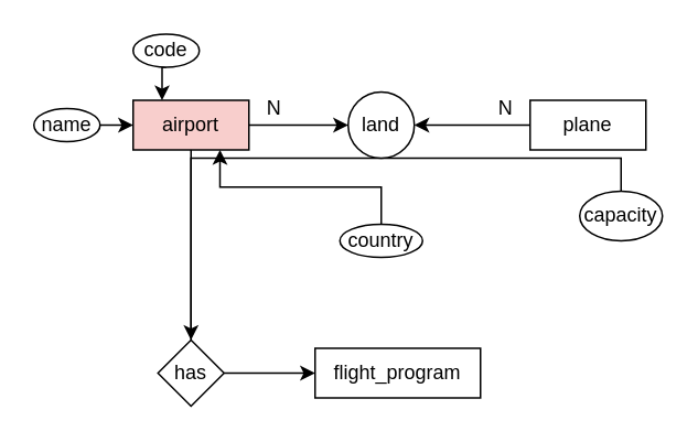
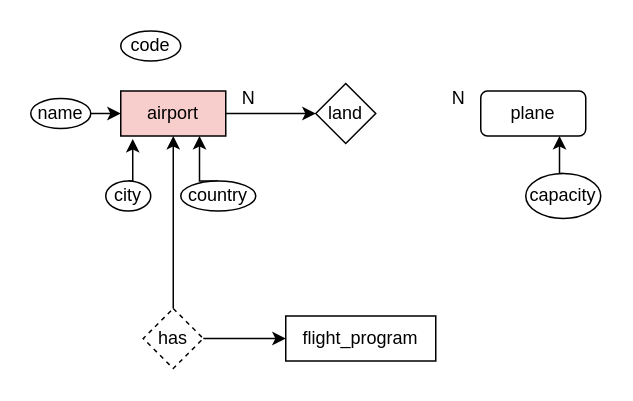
  <mxCell id="0" />
  <mxCell id="1" parent="0" />
  <mxCell id="2" style="edgeStyle=orthogonalEdgeStyle;rounded=0;orthogonalLoop=1;jettySize=auto;html=1;exitX=1;exitY=0.5;exitDx=0;exitDy=0;entryX=0;entryY=0.5;entryDx=0;entryDy=0;" edge="1" parent="1" source="3" target="16"><mxGeometry relative="1" as="geometry" /></mxCell>
  <mxCell id="3" value="airport" style="rounded=0;whiteSpace=wrap;html=1;fillColor=#f8cecc;" vertex="1" parent="1"><mxGeometry x="80" y="60" width="70" height="30" as="geometry" /></mxCell>
- <mxCell id="4" style="edgeStyle=orthogonalEdgeStyle;rounded=0;orthogonalLoop=1;jettySize=auto;html=1;exitX=0.5;exitY=1;exitDx=0;exitDy=0;entryX=0.25;entryY=0;entryDx=0;entryDy=0;" edge="1" parent="1" source="5" target="3"><mxGeometry relative="1" as="geometry" /></mxCell>
  <mxCell id="5" value="code" style="ellipse;whiteSpace=wrap;html=1;" vertex="1" parent="1"><mxGeometry x="80" y="20" width="40" height="20" as="geometry" /></mxCell>
  <mxCell id="6" style="edgeStyle=orthogonalEdgeStyle;rounded=0;orthogonalLoop=1;jettySize=auto;html=1;exitX=1;exitY=0.5;exitDx=0;exitDy=0;entryX=0;entryY=0.5;entryDx=0;entryDy=0;" edge="1" parent="1" source="7" target="3"><mxGeometry relative="1" as="geometry" /></mxCell>
  <mxCell id="7" value="name" style="ellipse;whiteSpace=wrap;html=1;" vertex="1" parent="1"><mxGeometry x="20" y="65" width="40" height="20" as="geometry" /></mxCell>
+ <mxCell id="8" style="edgeStyle=orthogonalEdgeStyle;rounded=0;orthogonalLoop=1;jettySize=auto;html=1;exitX=0.5;exitY=0;exitDx=0;exitDy=0;entryX=0.114;entryY=1.067;entryDx=0;entryDy=0;entryPerimeter=0;" edge="1" parent="1" source="9" target="3"><mxGeometry relative="1" as="geometry" /></mxCell>
+ <mxCell id="9" value="city" style="ellipse;whiteSpace=wrap;html=1;" vertex="1" parent="1"><mxGeometry x="70" y="120" width="30" height="20" as="geometry" /></mxCell>
  <mxCell id="10" style="edgeStyle=orthogonalEdgeStyle;rounded=0;orthogonalLoop=1;jettySize=auto;html=1;exitX=0.5;exitY=0;exitDx=0;exitDy=0;entryX=0.75;entryY=1;entryDx=0;entryDy=0;" edge="1" parent="1" source="11" target="3"><mxGeometry relative="1" as="geometry" /></mxCell>
- <mxCell id="11" value="country" style="ellipse;whiteSpace=wrap;html=1;" vertex="1" parent="1"><mxGeometry x="205" y="135" width="50" height="20" as="geometry" /></mxCell>
- <mxCell id="12" value="plane" style="whiteSpace=wrap;html=1;" vertex="1" parent="1"><mxGeometry x="320" y="60" width="70" height="30" as="geometry" /></mxCell>
- <mxCell id="13" style="edgeStyle=orthogonalEdgeStyle;rounded=0;orthogonalLoop=1;jettySize=auto;html=1;exitX=0.5;exitY=0;exitDx=0;exitDy=0;" edge="1" parent="1" source="14" target="22"><mxGeometry relative="1" as="geometry" /></mxCell>
+ <mxCell id="11" value="country" style="ellipse;whiteSpace=wrap;html=1;" vertex="1" parent="1"><mxGeometry x="120" y="120" width="50" height="20" as="geometry" /></mxCell>
+ <mxCell id="12" value="plane" style="whiteSpace=wrap;html=1;rounded=1;" vertex="1" parent="1"><mxGeometry x="320" y="60" width="70" height="30" as="geometry" /></mxCell>
+ <mxCell id="13" style="edgeStyle=orthogonalEdgeStyle;rounded=0;orthogonalLoop=1;jettySize=auto;html=1;exitX=0.5;exitY=0;exitDx=0;exitDy=0;entryX=0.75;entryY=1;entryDx=0;entryDy=0;" edge="1" parent="1" source="14" target="12"><mxGeometry relative="1" as="geometry" /></mxCell>
  <mxCell id="14" value="capacity" style="ellipse;whiteSpace=wrap;html=1;" vertex="1" parent="1"><mxGeometry x="350" y="115" width="50" height="30" as="geometry" /></mxCell>
- <mxCell id="15" style="edgeStyle=orthogonalEdgeStyle;rounded=0;orthogonalLoop=1;jettySize=auto;html=1;exitX=0;exitY=0.5;exitDx=0;exitDy=0;entryX=1;entryY=0.5;entryDx=0;entryDy=0;" edge="1" parent="1" source="12" target="16"><mxGeometry relative="1" as="geometry" /></mxCell>
- <mxCell id="16" value="land" style="ellipse;whiteSpace=wrap;html=1;" vertex="1" parent="1"><mxGeometry x="210" y="55" width="40" height="40" as="geometry" /></mxCell>
+ <mxCell id="16" value="land" style="rhombus;whiteSpace=wrap;html=1;" vertex="1" parent="1"><mxGeometry x="210" y="55" width="40" height="40" as="geometry" /></mxCell>
  <mxCell id="17" value="N" style="text;html=1;align=center;verticalAlign=middle;resizable=0;points=[];autosize=1;strokeColor=none;fillColor=none;" vertex="1" parent="1"><mxGeometry x="150" y="50" width="30" height="30" as="geometry" /></mxCell>
  <mxCell id="18" value="N" style="text;html=1;align=center;verticalAlign=middle;resizable=0;points=[];autosize=1;strokeColor=none;fillColor=none;" vertex="1" parent="1"><mxGeometry x="290" y="50" width="30" height="30" as="geometry" /></mxCell>
  <mxCell id="19" value="flight_program" style="whiteSpace=wrap;html=1;" vertex="1" parent="1"><mxGeometry x="190" y="210" width="100" height="30" as="geometry" /></mxCell>
- <mxCell id="20" style="edgeStyle=orthogonalEdgeStyle;rounded=0;orthogonalLoop=1;jettySize=auto;html=1;exitX=0.5;exitY=0;exitDx=0;exitDy=0;entryX=0.5;entryY=1;entryDx=0;entryDy=0;endArrow=none;" edge="1" parent="1" source="22" target="3"><mxGeometry relative="1" as="geometry" /></mxCell>
+ <mxCell id="20" style="edgeStyle=orthogonalEdgeStyle;rounded=0;orthogonalLoop=1;jettySize=auto;html=1;exitX=0.5;exitY=0;exitDx=0;exitDy=0;entryX=0.5;entryY=1;entryDx=0;entryDy=0;" edge="1" parent="1" source="22" target="3"><mxGeometry relative="1" as="geometry" /></mxCell>
  <mxCell id="21" style="edgeStyle=orthogonalEdgeStyle;rounded=0;orthogonalLoop=1;jettySize=auto;html=1;exitX=1;exitY=0.5;exitDx=0;exitDy=0;entryX=0;entryY=0.5;entryDx=0;entryDy=0;" edge="1" parent="1" source="22" target="19"><mxGeometry relative="1" as="geometry" /></mxCell>
- <mxCell id="22" value="has" style="rhombus;whiteSpace=wrap;html=1;" vertex="1" parent="1"><mxGeometry x="95" y="205" width="40" height="40" as="geometry" /></mxCell>
+ <mxCell id="22" value="has" style="rhombus;whiteSpace=wrap;html=1;dashed=1;" vertex="1" parent="1"><mxGeometry x="95" y="205" width="40" height="40" as="geometry" /></mxCell>
